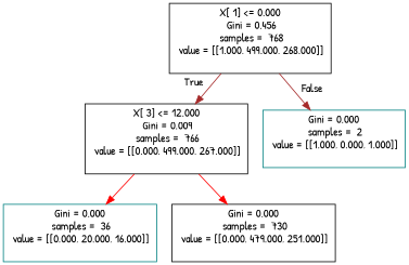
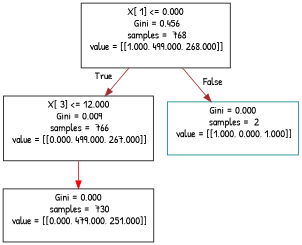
  digraph {
    fontname="Patrick Hand"
    node [fontname="Patrick Hand" shape=box color=black]
    edge [fontname="Patrick Hand" color=brown]
    n1 [label="X[ 1] <= 0.000\n Gini = 0.456\n samples =  768\n value = [[1.000, 499.000, 268.000]]\n "]
    n2 [label="X[ 3] <= 12.000\n Gini = 0.009\n samples =  766\n value = [[0.000, 499.000, 267.000]]\n "]
    n3 [label="Gini = 0.000\n samples =  2\n value = [[1.000, 0.000, 1.000]]\n " color=teal]
-   n4 [label="Gini = 0.000\n samples =  36\n value = [[0.000, 20.000, 16.000]]\n " color=teal]
    n5 [label="Gini = 0.000\n samples =  730\n value = [[0.000, 479.000, 251.000]]\n "]
    n1 -> n2 [headlabel=True labelangle=45 labeldistance=2.5]
    n1 -> n3 [headlabel=False labelangle=-45 labeldistance=2.5]
-   n2 -> n4 [color=red]
    n2 -> n5 [color=red]
  }
